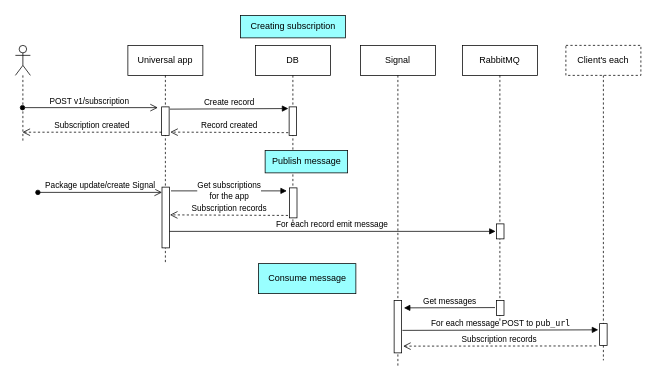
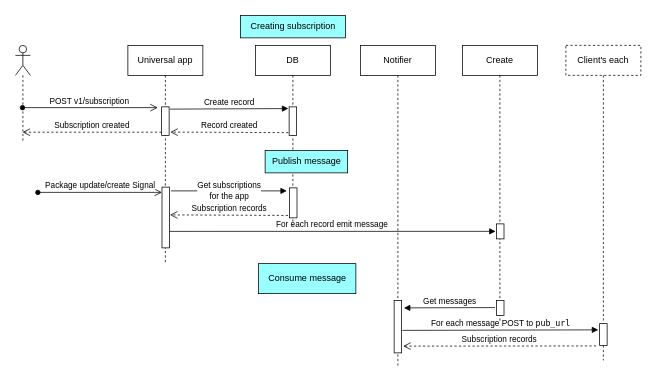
  <mxCell id="0" />
  <mxCell id="1" parent="0" />
  <mxCell id="2" value="Creating subscription" style="text;html=1;align=center;verticalAlign=middle;resizable=0;points=[];autosize=1;rounded=0;strokeColor=#000000;fillColor=#99FFFF;" parent="1" vertex="1"><mxGeometry x="320" y="20" width="140" height="30" as="geometry" /></mxCell>
  <mxCell id="3" value="Universal app" style="shape=umlLifeline;perimeter=lifelinePerimeter;whiteSpace=wrap;html=1;container=1;collapsible=0;recursiveResize=0;outlineConnect=0;" parent="1" vertex="1"><mxGeometry x="170" y="60" width="100" height="290" as="geometry" /></mxCell>
  <mxCell id="4" value="" style="html=1;points=[];perimeter=orthogonalPerimeter;" parent="3" vertex="1"><mxGeometry x="45" y="82" width="10" height="38" as="geometry" /></mxCell>
  <mxCell id="5" value="" style="html=1;points=[];perimeter=orthogonalPerimeter;" parent="3" vertex="1"><mxGeometry x="45.5" y="189" width="10" height="81" as="geometry" /></mxCell>
  <mxCell id="6" value="Subscription created" style="html=1;verticalAlign=bottom;endArrow=open;dashed=1;endSize=8;exitX=0;exitY=0.9;exitDx=0;exitDy=0;exitPerimeter=0;" edge="1" parent="3" target="12"><mxGeometry relative="1" as="geometry"><mxPoint x="45.0" y="115.75" as="sourcePoint" /><mxPoint x="-112.43" y="115" as="targetPoint" /><Array as="points" /></mxGeometry></mxCell>
  <mxCell id="7" value="For each record emit message" style="html=1;verticalAlign=bottom;endArrow=block;entryX=-0.117;entryY=0.499;entryDx=0;entryDy=0;entryPerimeter=0;" edge="1" parent="3" target="20"><mxGeometry relative="1" as="geometry"><mxPoint x="55.5" y="248" as="sourcePoint" /><mxPoint x="510" y="248" as="targetPoint" /></mxGeometry></mxCell>
  <mxCell id="8" value="DB" style="shape=umlLifeline;perimeter=lifelinePerimeter;whiteSpace=wrap;html=1;container=1;collapsible=0;recursiveResize=0;outlineConnect=0;" parent="1" vertex="1"><mxGeometry x="340" y="60" width="100" height="240" as="geometry" /></mxCell>
  <mxCell id="9" value="" style="html=1;points=[];perimeter=orthogonalPerimeter;" parent="8" vertex="1"><mxGeometry x="45" y="82" width="10" height="38" as="geometry" /></mxCell>
  <mxCell id="10" value="Record created" style="html=1;verticalAlign=bottom;endArrow=open;dashed=1;endSize=8;exitX=0;exitY=0.9;exitDx=0;exitDy=0;exitPerimeter=0;entryX=1.15;entryY=0.885;entryDx=0;entryDy=0;entryPerimeter=0;" edge="1" parent="8" target="4"><mxGeometry relative="1" as="geometry"><mxPoint x="43.93" y="116.38" as="sourcePoint" /><mxPoint x="-85.0" y="116.0" as="targetPoint" /><Array as="points" /></mxGeometry></mxCell>
  <mxCell id="11" value="" style="html=1;points=[];perimeter=orthogonalPerimeter;" vertex="1" parent="8"><mxGeometry x="45.5" y="190" width="10" height="40" as="geometry" /></mxCell>
  <mxCell id="12" value="" style="shape=umlLifeline;participant=umlActor;perimeter=lifelinePerimeter;whiteSpace=wrap;html=1;container=1;collapsible=0;recursiveResize=0;verticalAlign=top;spacingTop=36;outlineConnect=0;" parent="1" vertex="1"><mxGeometry x="20" y="60" width="20" height="130" as="geometry" /></mxCell>
  <mxCell id="13" value="POST v1/subscription&amp;nbsp;" style="html=1;verticalAlign=bottom;startArrow=oval;startFill=1;endArrow=open;startSize=6;endSize=8;" parent="1" edge="1"><mxGeometry width="80" relative="1" as="geometry"><mxPoint x="29.5" y="143" as="sourcePoint" /><mxPoint x="210" y="143" as="targetPoint" /></mxGeometry></mxCell>
- <mxCell id="14" value="Signal" style="shape=umlLifeline;perimeter=lifelinePerimeter;whiteSpace=wrap;html=1;container=1;collapsible=0;recursiveResize=0;outlineConnect=0;" parent="1" vertex="1"><mxGeometry x="480" y="60" width="100" height="430" as="geometry" /></mxCell>
+ <mxCell id="14" value="Notifier" style="shape=umlLifeline;perimeter=lifelinePerimeter;whiteSpace=wrap;html=1;container=1;collapsible=0;recursiveResize=0;outlineConnect=0;" parent="1" vertex="1"><mxGeometry x="480" y="60" width="100" height="430" as="geometry" /></mxCell>
  <mxCell id="15" value="" style="html=1;points=[];perimeter=orthogonalPerimeter;" vertex="1" parent="14"><mxGeometry x="45" y="340" width="10" height="70" as="geometry" /></mxCell>
  <mxCell id="16" value="For each message POST to&amp;nbsp;&lt;code&gt;pub_url&lt;/code&gt;" style="html=1;verticalAlign=bottom;endArrow=block;entryX=-0.277;entryY=0.286;entryDx=0;entryDy=0;entryPerimeter=0;" edge="1" parent="14"><mxGeometry relative="1" as="geometry"><mxPoint x="56" y="380.0" as="sourcePoint" /><mxPoint x="317.23" y="379.294" as="targetPoint" /></mxGeometry></mxCell>
  <mxCell id="17" value="Create record" style="html=1;verticalAlign=bottom;endArrow=block;entryX=-0.102;entryY=0.059;entryDx=0;entryDy=0;entryPerimeter=0;" parent="1" target="9" edge="1"><mxGeometry relative="1" as="geometry"><mxPoint x="226" y="145" as="sourcePoint" /><mxPoint x="381" y="145" as="targetPoint" /></mxGeometry></mxCell>
  <mxCell id="18" value="Get subscriptions &lt;br&gt;for the app" style="html=1;verticalAlign=middle;endArrow=block;" parent="1" edge="1"><mxGeometry relative="1" as="geometry"><mxPoint x="227.5" y="254" as="sourcePoint" /><mxPoint x="382" y="254" as="targetPoint" /></mxGeometry></mxCell>
- <mxCell id="19" value="RabbitMQ" style="shape=umlLifeline;perimeter=lifelinePerimeter;whiteSpace=wrap;html=1;container=1;collapsible=0;recursiveResize=0;outlineConnect=0;" vertex="1" parent="1"><mxGeometry x="616" y="60" width="100" height="370" as="geometry" /></mxCell>
+ <mxCell id="19" value="Create" style="shape=umlLifeline;perimeter=lifelinePerimeter;whiteSpace=wrap;html=1;container=1;collapsible=0;recursiveResize=0;outlineConnect=0;" vertex="1" parent="1"><mxGeometry x="616" y="60" width="100" height="370" as="geometry" /></mxCell>
  <mxCell id="20" value="" style="html=1;points=[];perimeter=orthogonalPerimeter;" vertex="1" parent="19"><mxGeometry x="45.5" y="238" width="10" height="20" as="geometry" /></mxCell>
  <mxCell id="21" value="" style="html=1;points=[];perimeter=orthogonalPerimeter;" vertex="1" parent="19"><mxGeometry x="45.5" y="340" width="10" height="20" as="geometry" /></mxCell>
  <mxCell id="22" value="Get messages" style="html=1;verticalAlign=bottom;endArrow=block;" edge="1" parent="19"><mxGeometry relative="1" as="geometry"><mxPoint x="43.5" y="349.62" as="sourcePoint" /><mxPoint x="-78" y="350" as="targetPoint" /></mxGeometry></mxCell>
  <mxCell id="23" value="Publish message" style="text;html=1;align=center;verticalAlign=middle;resizable=0;points=[];autosize=1;rounded=0;strokeColor=#000000;fillColor=#99FFFF;" vertex="1" parent="1"><mxGeometry x="353" y="200" width="110" height="30" as="geometry" /></mxCell>
  <mxCell id="24" value="Consume message" style="text;html=1;align=center;verticalAlign=middle;resizable=0;points=[];autosize=1;rounded=0;strokeColor=#000000;fillColor=#99FFFF;" vertex="1" parent="1"><mxGeometry x="344" y="351" width="130" height="40" as="geometry" /></mxCell>
  <mxCell id="25" value="Subscription records" style="html=1;verticalAlign=bottom;endArrow=open;dashed=1;endSize=8;exitX=0;exitY=0.9;exitDx=0;exitDy=0;exitPerimeter=0;entryX=1.15;entryY=0.885;entryDx=0;entryDy=0;entryPerimeter=0;" edge="1" parent="1"><mxGeometry relative="1" as="geometry"><mxPoint x="383.5" y="286.75" as="sourcePoint" /><mxPoint x="226.07" y="286" as="targetPoint" /><Array as="points" /></mxGeometry></mxCell>
  <mxCell id="26" value="Client's each" style="shape=umlLifeline;perimeter=lifelinePerimeter;whiteSpace=wrap;html=1;container=1;collapsible=0;recursiveResize=0;outlineConnect=0;dashed=1;" vertex="1" parent="1"><mxGeometry x="754" y="60" width="100" height="420" as="geometry" /></mxCell>
  <mxCell id="27" value="" style="html=1;points=[];perimeter=orthogonalPerimeter;" vertex="1" parent="26"><mxGeometry x="45" y="371" width="10" height="29" as="geometry" /></mxCell>
  <mxCell id="28" value="Subscription records" style="html=1;verticalAlign=bottom;endArrow=open;dashed=1;endSize=8;exitX=0;exitY=0.9;exitDx=0;exitDy=0;exitPerimeter=0;" edge="1" parent="1"><mxGeometry relative="1" as="geometry"><mxPoint x="794.43" y="460.75" as="sourcePoint" /><mxPoint x="537" y="461" as="targetPoint" /><Array as="points" /></mxGeometry></mxCell>
  <mxCell id="29" value="Package update/create Signal" style="html=1;verticalAlign=bottom;startArrow=oval;startFill=1;endArrow=open;startSize=6;endSize=8;" edge="1" parent="1"><mxGeometry width="80" relative="1" as="geometry"><mxPoint x="50" y="256" as="sourcePoint" /><mxPoint x="215.5" y="256" as="targetPoint" /></mxGeometry></mxCell>
